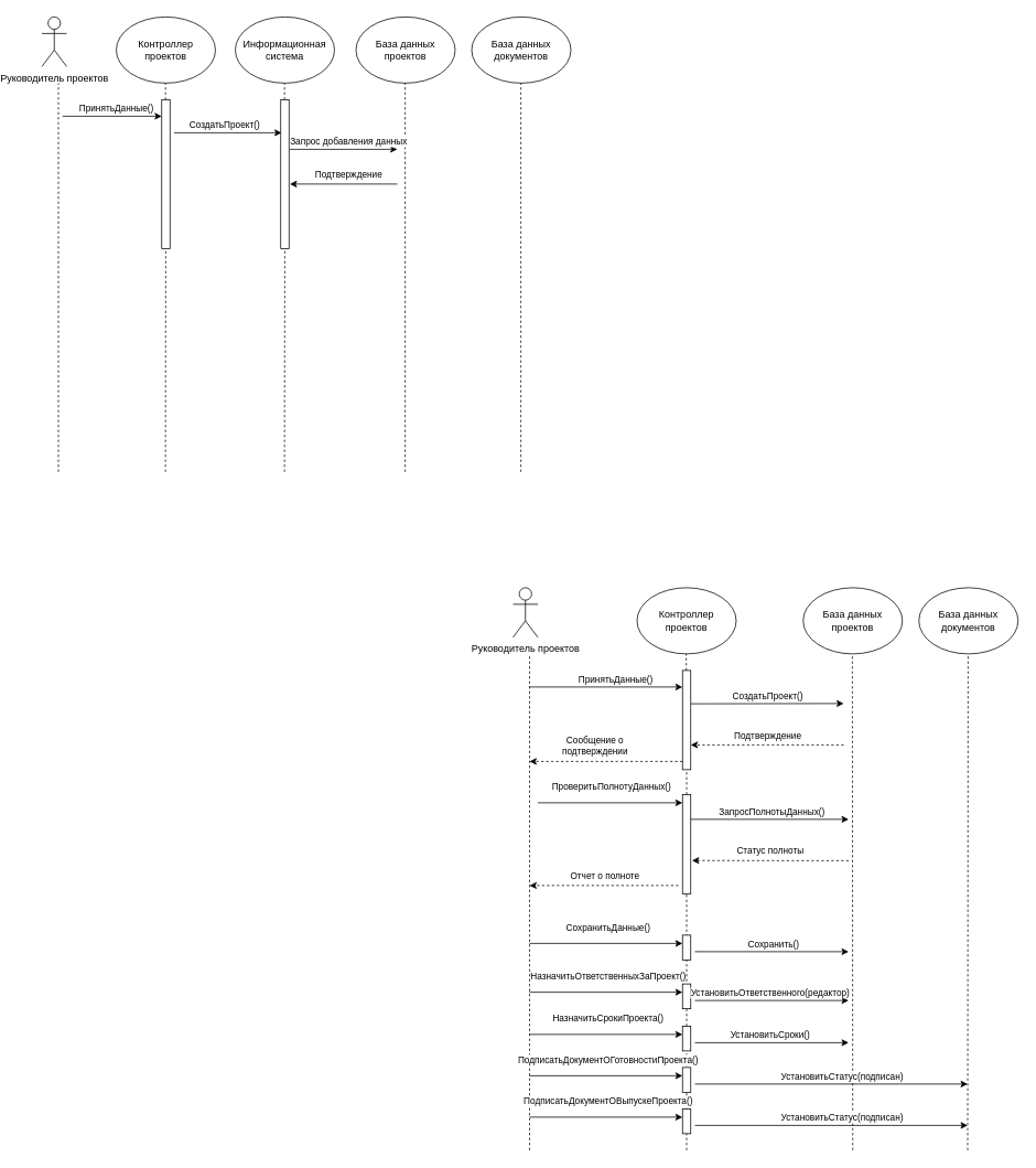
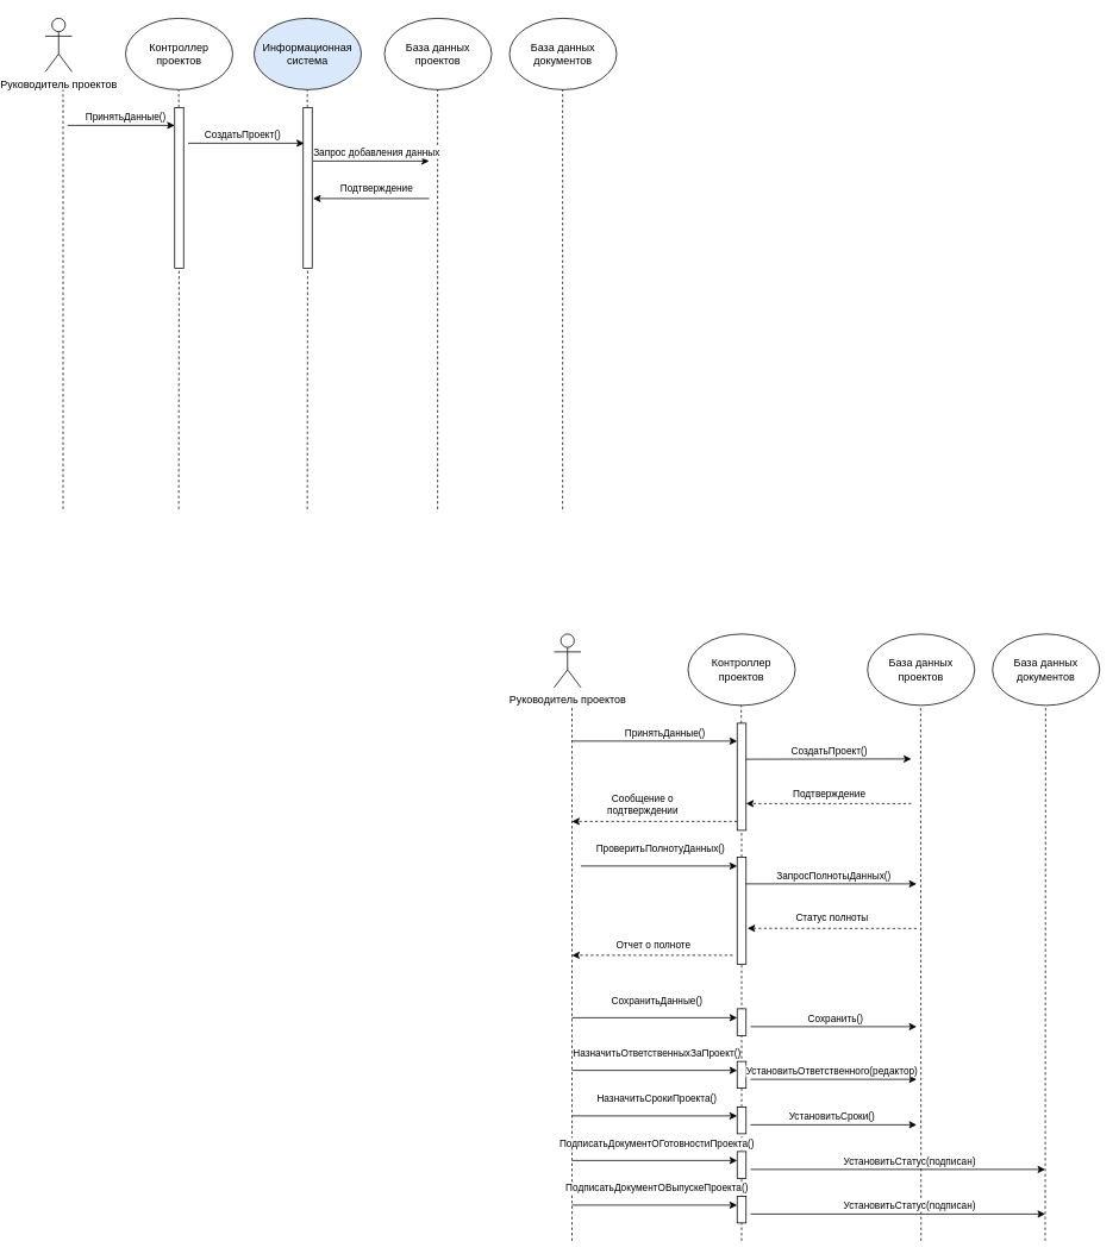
  <mxCell id="0" />
  <mxCell id="1" parent="0" />
  <mxCell id="2" value="Руководитель проектов" style="shape=umlActor;verticalLabelPosition=bottom;verticalAlign=top;html=1;outlineConnect=0;" vertex="1" parent="1"><mxGeometry x="20" width="30" height="60" as="geometry" y="20" /></mxCell>
  <mxCell id="3" value="Контроллер проектов" style="ellipse;whiteSpace=wrap;html=1;" vertex="1" parent="1"><mxGeometry x="110" width="120" height="80" as="geometry" y="20" /></mxCell>
- <mxCell id="4" value="Информационная система" style="ellipse;whiteSpace=wrap;html=1;" vertex="1" parent="1"><mxGeometry x="254" width="120" height="80" as="geometry" y="20" /></mxCell>
+ <mxCell id="4" value="Информационная система" style="ellipse;whiteSpace=wrap;html=1;fillColor=#dae8fc;" vertex="1" parent="1"><mxGeometry x="254" width="120" height="80" as="geometry" y="20" /></mxCell>
  <mxCell id="5" value="База данных проектов" style="ellipse;whiteSpace=wrap;html=1;" vertex="1" parent="1"><mxGeometry x="400" width="120" height="80" as="geometry" y="20" /></mxCell>
  <mxCell id="6" value="" style="endArrow=none;dashed=1;html=1;rounded=0;" edge="1" parent="1"><mxGeometry width="50" height="50" relative="1" as="geometry"><mxPoint x="40" y="570" as="sourcePoint" /><mxPoint x="40" y="100" as="targetPoint" /></mxGeometry></mxCell>
  <mxCell id="7" value="" style="endArrow=none;dashed=1;html=1;rounded=0;" edge="1" parent="1" source="19"><mxGeometry width="50" height="50" relative="1" as="geometry"><mxPoint x="169.5" y="570" as="sourcePoint" /><mxPoint x="169.5" y="100" as="targetPoint" /></mxGeometry></mxCell>
  <mxCell id="8" value="" style="endArrow=none;dashed=1;html=1;rounded=0;" edge="1" parent="1" source="21"><mxGeometry width="50" height="50" relative="1" as="geometry"><mxPoint x="313.5" y="570" as="sourcePoint" /><mxPoint x="313.5" y="100" as="targetPoint" /></mxGeometry></mxCell>
  <mxCell id="9" value="" style="endArrow=none;dashed=1;html=1;rounded=0;" edge="1" parent="1"><mxGeometry width="50" height="50" relative="1" as="geometry"><mxPoint x="459.5" y="570" as="sourcePoint" /><mxPoint x="459.5" y="100" as="targetPoint" /></mxGeometry></mxCell>
  <mxCell id="10" value="" style="endArrow=classic;html=1;rounded=0;" edge="1" parent="1"><mxGeometry width="50" height="50" relative="1" as="geometry"><mxPoint x="45" y="140" as="sourcePoint" /><mxPoint x="165" y="140" as="targetPoint" /></mxGeometry></mxCell>
  <mxCell id="11" value="ПринятьДанные()" style="edgeLabel;html=1;align=center;verticalAlign=middle;resizable=0;points=[];" vertex="1" connectable="0" parent="10"><mxGeometry x="0.212" relative="1" as="geometry"><mxPoint x="-9" y="-10" as="offset" /></mxGeometry></mxCell>
  <mxCell id="12" value="" style="endArrow=classic;html=1;rounded=0;" edge="1" parent="1"><mxGeometry width="50" height="50" relative="1" as="geometry"><mxPoint x="180" y="160" as="sourcePoint" /><mxPoint x="310" y="160" as="targetPoint" /></mxGeometry></mxCell>
  <mxCell id="13" value="СоздатьПроект()" style="edgeLabel;html=1;align=center;verticalAlign=middle;resizable=0;points=[];" vertex="1" connectable="0" parent="12"><mxGeometry x="0.212" relative="1" as="geometry"><mxPoint x="-19" y="-10" as="offset" /></mxGeometry></mxCell>
  <mxCell id="14" value="" style="endArrow=classic;html=1;rounded=0;" edge="1" parent="1"><mxGeometry width="50" height="50" relative="1" as="geometry"><mxPoint x="320" y="180" as="sourcePoint" /><mxPoint x="450" y="180" as="targetPoint" /></mxGeometry></mxCell>
  <mxCell id="15" value="Запрос добавления данных" style="edgeLabel;html=1;align=center;verticalAlign=middle;resizable=0;points=[];" vertex="1" connectable="0" parent="14"><mxGeometry x="0.212" relative="1" as="geometry"><mxPoint x="-9" y="-10" as="offset" /></mxGeometry></mxCell>
  <mxCell id="16" value="" style="endArrow=classic;html=1;rounded=0;" edge="1" parent="1"><mxGeometry width="50" height="50" relative="1" as="geometry"><mxPoint x="450" y="222" as="sourcePoint" /><mxPoint x="320" y="222" as="targetPoint" /></mxGeometry></mxCell>
  <mxCell id="17" value="Подтверждение" style="edgeLabel;html=1;align=center;verticalAlign=middle;resizable=0;points=[];" vertex="1" connectable="0" parent="16"><mxGeometry x="0.212" relative="1" as="geometry"><mxPoint x="19" y="-12" as="offset" /></mxGeometry></mxCell>
  <mxCell id="18" value="" style="endArrow=none;dashed=1;html=1;rounded=0;" edge="1" parent="1" target="19"><mxGeometry width="50" height="50" relative="1" as="geometry"><mxPoint x="169.5" y="570" as="sourcePoint" /><mxPoint x="169.5" y="100" as="targetPoint" /></mxGeometry></mxCell>
  <mxCell id="19" value="" style="rounded=0;whiteSpace=wrap;html=1;" vertex="1" parent="1"><mxGeometry x="165" y="120" width="10" height="180" as="geometry" /></mxCell>
  <mxCell id="20" value="" style="endArrow=none;dashed=1;html=1;rounded=0;" edge="1" parent="1" target="21"><mxGeometry width="50" height="50" relative="1" as="geometry"><mxPoint x="313.5" y="570" as="sourcePoint" /><mxPoint x="313.5" y="100" as="targetPoint" /></mxGeometry></mxCell>
  <mxCell id="21" value="" style="rounded=0;whiteSpace=wrap;html=1;" vertex="1" parent="1"><mxGeometry x="309" y="120" width="10" height="180" as="geometry" /></mxCell>
  <mxCell id="22" value="База данных документов" style="ellipse;whiteSpace=wrap;html=1;" vertex="1" parent="1"><mxGeometry x="540" width="120" height="80" as="geometry" y="20" /></mxCell>
  <mxCell id="23" value="" style="endArrow=none;dashed=1;html=1;rounded=0;" edge="1" parent="1"><mxGeometry width="50" height="50" relative="1" as="geometry"><mxPoint x="599.5" y="570" as="sourcePoint" /><mxPoint x="599.5" y="100" as="targetPoint" /></mxGeometry></mxCell>
  <mxCell id="24" value="Руководитель проектов" style="shape=umlActor;verticalLabelPosition=bottom;verticalAlign=top;html=1;outlineConnect=0;" vertex="1" parent="1"><mxGeometry x="590" y="710" width="30" height="60" as="geometry" /></mxCell>
  <mxCell id="25" value="Контроллер проектов" style="ellipse;whiteSpace=wrap;html=1;" vertex="1" parent="1"><mxGeometry x="740" y="710" width="120" height="80" as="geometry" /></mxCell>
  <mxCell id="26" value="База данных проектов" style="ellipse;whiteSpace=wrap;html=1;" vertex="1" parent="1"><mxGeometry x="941" y="710" width="120" height="80" as="geometry" /></mxCell>
  <mxCell id="27" value="" style="endArrow=none;dashed=1;html=1;rounded=0;" edge="1" parent="1"><mxGeometry width="50" height="50" relative="1" as="geometry"><mxPoint x="610" y="1390" as="sourcePoint" /><mxPoint x="610" y="790" as="targetPoint" /></mxGeometry></mxCell>
  <mxCell id="28" value="" style="endArrow=none;dashed=1;html=1;rounded=0;" edge="1" parent="1" source="37"><mxGeometry width="50" height="50" relative="1" as="geometry"><mxPoint x="799.5" y="1260" as="sourcePoint" /><mxPoint x="799.5" y="790" as="targetPoint" /></mxGeometry></mxCell>
  <mxCell id="29" value="" style="endArrow=none;dashed=1;html=1;rounded=0;" edge="1" parent="1"><mxGeometry width="50" height="50" relative="1" as="geometry"><mxPoint x="1001" y="1390" as="sourcePoint" /><mxPoint x="1000.5" y="790" as="targetPoint" /></mxGeometry></mxCell>
  <mxCell id="30" value="" style="endArrow=classic;html=1;rounded=0;" edge="1" parent="1"><mxGeometry width="50" height="50" relative="1" as="geometry"><mxPoint x="610" y="830" as="sourcePoint" /><mxPoint x="795" y="830" as="targetPoint" /></mxGeometry></mxCell>
  <mxCell id="31" value="ПринятьДанные()" style="edgeLabel;html=1;align=center;verticalAlign=middle;resizable=0;points=[];" vertex="1" connectable="0" parent="30"><mxGeometry x="0.212" relative="1" as="geometry"><mxPoint x="-9" y="-10" as="offset" /></mxGeometry></mxCell>
  <mxCell id="32" value="" style="endArrow=classic;html=1;rounded=0;exitX=0.989;exitY=0.336;exitDx=0;exitDy=0;exitPerimeter=0;" edge="1" parent="1" source="37"><mxGeometry width="50" height="50" relative="1" as="geometry"><mxPoint x="860" y="850" as="sourcePoint" /><mxPoint x="990" y="850" as="targetPoint" /></mxGeometry></mxCell>
  <mxCell id="33" value="СоздатьПроект()" style="edgeLabel;html=1;align=center;verticalAlign=middle;resizable=0;points=[];" vertex="1" connectable="0" parent="32"><mxGeometry x="0.212" relative="1" as="geometry"><mxPoint x="-19" y="-10" as="offset" /></mxGeometry></mxCell>
  <mxCell id="34" value="" style="endArrow=classic;html=1;rounded=0;dashed=1;entryX=1;entryY=0.75;entryDx=0;entryDy=0;" edge="1" parent="1" target="37"><mxGeometry width="50" height="50" relative="1" as="geometry"><mxPoint x="990" y="900" as="sourcePoint" /><mxPoint x="860" y="900" as="targetPoint" /></mxGeometry></mxCell>
  <mxCell id="35" value="Подтверждение" style="edgeLabel;html=1;align=center;verticalAlign=middle;resizable=0;points=[];" vertex="1" connectable="0" parent="34"><mxGeometry x="0.212" relative="1" as="geometry"><mxPoint x="19" y="-12" as="offset" /></mxGeometry></mxCell>
  <mxCell id="36" value="" style="endArrow=none;dashed=1;html=1;rounded=0;" edge="1" parent="1" target="37" source="43"><mxGeometry width="50" height="50" relative="1" as="geometry"><mxPoint x="799.5" y="1260" as="sourcePoint" /><mxPoint x="799.5" y="790" as="targetPoint" /></mxGeometry></mxCell>
  <mxCell id="37" value="" style="rounded=0;whiteSpace=wrap;html=1;" vertex="1" parent="1"><mxGeometry x="795" y="810" width="10" height="120" as="geometry" /></mxCell>
  <mxCell id="38" value="База данных документов" style="ellipse;whiteSpace=wrap;html=1;" vertex="1" parent="1"><mxGeometry x="1081" y="710" width="120" height="80" as="geometry" /></mxCell>
  <mxCell id="39" value="" style="endArrow=none;dashed=1;html=1;rounded=0;" edge="1" parent="1"><mxGeometry width="50" height="50" relative="1" as="geometry"><mxPoint x="1140" y="1390" as="sourcePoint" /><mxPoint x="1140.5" y="790" as="targetPoint" /></mxGeometry></mxCell>
  <mxCell id="40" value="" style="endArrow=classic;html=1;rounded=0;" edge="1" parent="1"><mxGeometry width="50" height="50" relative="1" as="geometry"><mxPoint x="620" y="970" as="sourcePoint" /><mxPoint x="795" y="970" as="targetPoint" /></mxGeometry></mxCell>
  <mxCell id="41" value="ПроверитьПолнотуДанных()" style="edgeLabel;html=1;align=center;verticalAlign=middle;resizable=0;points=[];" vertex="1" connectable="0" parent="40"><mxGeometry x="0.212" relative="1" as="geometry"><mxPoint x="-18" y="-20" as="offset" /></mxGeometry></mxCell>
  <mxCell id="42" value="" style="endArrow=none;dashed=1;html=1;rounded=0;" edge="1" parent="1" target="43"><mxGeometry width="50" height="50" relative="1" as="geometry"><mxPoint x="800" y="1390" as="sourcePoint" /><mxPoint x="800" y="930" as="targetPoint" /></mxGeometry></mxCell>
  <mxCell id="43" value="" style="rounded=0;whiteSpace=wrap;html=1;" vertex="1" parent="1"><mxGeometry x="795" y="960" width="10" height="120" as="geometry" /></mxCell>
  <mxCell id="44" value="" style="endArrow=classic;html=1;rounded=0;exitX=1;exitY=0.25;exitDx=0;exitDy=0;" edge="1" parent="1" source="43"><mxGeometry width="50" height="50" relative="1" as="geometry"><mxPoint x="866" y="990" as="sourcePoint" /><mxPoint x="996" y="990" as="targetPoint" /></mxGeometry></mxCell>
  <mxCell id="45" value="ЗапросПолнотыДанных()" style="edgeLabel;html=1;align=center;verticalAlign=middle;resizable=0;points=[];" vertex="1" connectable="0" parent="44"><mxGeometry x="0.212" relative="1" as="geometry"><mxPoint x="-19" y="-10" as="offset" /></mxGeometry></mxCell>
  <mxCell id="46" value="" style="endArrow=classic;html=1;rounded=0;dashed=1;" edge="1" parent="1"><mxGeometry width="50" height="50" relative="1" as="geometry"><mxPoint x="790" y="1070" as="sourcePoint" /><mxPoint x="610" y="1070" as="targetPoint" /></mxGeometry></mxCell>
  <mxCell id="47" value="Отчет о полноте" style="edgeLabel;html=1;align=center;verticalAlign=middle;resizable=0;points=[];" vertex="1" connectable="0" parent="46"><mxGeometry x="0.212" relative="1" as="geometry"><mxPoint x="19" y="-12" as="offset" /></mxGeometry></mxCell>
  <mxCell id="48" value="" style="endArrow=classic;html=1;rounded=0;dashed=1;entryX=1.158;entryY=0.665;entryDx=0;entryDy=0;entryPerimeter=0;" edge="1" parent="1" target="43"><mxGeometry width="50" height="50" relative="1" as="geometry"><mxPoint x="996" y="1040" as="sourcePoint" /><mxPoint x="866" y="1040" as="targetPoint" /></mxGeometry></mxCell>
  <mxCell id="49" value="Статус полноты" style="edgeLabel;html=1;align=center;verticalAlign=middle;resizable=0;points=[];" vertex="1" connectable="0" parent="48"><mxGeometry x="0.212" relative="1" as="geometry"><mxPoint x="19" y="-12" as="offset" /></mxGeometry></mxCell>
  <mxCell id="50" value="" style="endArrow=classic;html=1;rounded=0;" edge="1" parent="1"><mxGeometry width="50" height="50" relative="1" as="geometry"><mxPoint x="610" y="1140" as="sourcePoint" /><mxPoint x="795" y="1140" as="targetPoint" /></mxGeometry></mxCell>
  <mxCell id="51" value="СохранитьДанные()" style="edgeLabel;html=1;align=center;verticalAlign=middle;resizable=0;points=[];" vertex="1" connectable="0" parent="50"><mxGeometry x="0.212" relative="1" as="geometry"><mxPoint x="-18" y="-20" as="offset" /></mxGeometry></mxCell>
  <mxCell id="52" value="" style="rounded=0;whiteSpace=wrap;html=1;" vertex="1" parent="1"><mxGeometry x="795" y="1130" width="10" height="30" as="geometry" /></mxCell>
  <mxCell id="53" value="" style="endArrow=classic;html=1;rounded=0;" edge="1" parent="1"><mxGeometry width="50" height="50" relative="1" as="geometry"><mxPoint x="810" y="1150" as="sourcePoint" /><mxPoint x="996" y="1150" as="targetPoint" /></mxGeometry></mxCell>
  <mxCell id="54" value="Сохранить()" style="edgeLabel;html=1;align=center;verticalAlign=middle;resizable=0;points=[];" vertex="1" connectable="0" parent="53"><mxGeometry x="0.212" relative="1" as="geometry"><mxPoint x="-19" y="-10" as="offset" /></mxGeometry></mxCell>
  <mxCell id="55" value="" style="endArrow=classic;html=1;rounded=0;dashed=1;" edge="1" parent="1"><mxGeometry width="50" height="50" relative="1" as="geometry"><mxPoint x="795" y="920" as="sourcePoint" /><mxPoint x="610" y="920" as="targetPoint" /></mxGeometry></mxCell>
  <mxCell id="56" value="Сообщение о&lt;div&gt;подтверждении&lt;/div&gt;" style="edgeLabel;html=1;align=center;verticalAlign=middle;resizable=0;points=[];" vertex="1" connectable="0" parent="55"><mxGeometry x="0.212" relative="1" as="geometry"><mxPoint x="5" y="-20" as="offset" /></mxGeometry></mxCell>
  <mxCell id="57" value="" style="endArrow=classic;html=1;rounded=0;" edge="1" parent="1"><mxGeometry width="50" height="50" relative="1" as="geometry"><mxPoint x="610" y="1199" as="sourcePoint" /><mxPoint x="795" y="1199" as="targetPoint" /></mxGeometry></mxCell>
  <mxCell id="58" value="НазначитьОтветственныхЗаПроект()" style="edgeLabel;html=1;align=center;verticalAlign=middle;resizable=0;points=[];" vertex="1" connectable="0" parent="57"><mxGeometry x="0.212" relative="1" as="geometry"><mxPoint x="-18" y="-20" as="offset" /></mxGeometry></mxCell>
  <mxCell id="59" value="" style="rounded=0;whiteSpace=wrap;html=1;" vertex="1" parent="1"><mxGeometry x="795" y="1189" width="10" height="30" as="geometry" /></mxCell>
  <mxCell id="60" value="" style="endArrow=classic;html=1;rounded=0;" edge="1" parent="1"><mxGeometry width="50" height="50" relative="1" as="geometry"><mxPoint x="810" y="1209" as="sourcePoint" /><mxPoint x="996" y="1209" as="targetPoint" /></mxGeometry></mxCell>
  <mxCell id="61" value="УстановитьОтветственного(редактор)" style="edgeLabel;html=1;align=center;verticalAlign=middle;resizable=0;points=[];" vertex="1" connectable="0" parent="60"><mxGeometry x="0.212" relative="1" as="geometry"><mxPoint x="-23" y="-10" as="offset" /></mxGeometry></mxCell>
  <mxCell id="62" value="" style="endArrow=classic;html=1;rounded=0;" edge="1" parent="1"><mxGeometry width="50" height="50" relative="1" as="geometry"><mxPoint x="610" y="1250" as="sourcePoint" /><mxPoint x="795" y="1250" as="targetPoint" /></mxGeometry></mxCell>
  <mxCell id="63" value="НазначитьСрокиПроекта()" style="edgeLabel;html=1;align=center;verticalAlign=middle;resizable=0;points=[];" vertex="1" connectable="0" parent="62"><mxGeometry x="0.212" relative="1" as="geometry"><mxPoint x="-18" y="-20" as="offset" /></mxGeometry></mxCell>
  <mxCell id="64" value="" style="rounded=0;whiteSpace=wrap;html=1;" vertex="1" parent="1"><mxGeometry x="795" y="1240" width="10" height="30" as="geometry" /></mxCell>
  <mxCell id="65" value="" style="endArrow=classic;html=1;rounded=0;" edge="1" parent="1"><mxGeometry width="50" height="50" relative="1" as="geometry"><mxPoint x="810" y="1260" as="sourcePoint" /><mxPoint x="996" y="1260" as="targetPoint" /></mxGeometry></mxCell>
  <mxCell id="66" value="УстановитьСроки()" style="edgeLabel;html=1;align=center;verticalAlign=middle;resizable=0;points=[];" vertex="1" connectable="0" parent="65"><mxGeometry x="0.212" relative="1" as="geometry"><mxPoint x="-23" y="-10" as="offset" /></mxGeometry></mxCell>
  <mxCell id="67" value="" style="endArrow=classic;html=1;rounded=0;" edge="1" parent="1"><mxGeometry width="50" height="50" relative="1" as="geometry"><mxPoint x="610" y="1300" as="sourcePoint" /><mxPoint x="795" y="1300" as="targetPoint" /></mxGeometry></mxCell>
  <mxCell id="68" value="ПодписатьДокументОГотовностиПроекта()" style="edgeLabel;html=1;align=center;verticalAlign=middle;resizable=0;points=[];" vertex="1" connectable="0" parent="67"><mxGeometry x="0.212" relative="1" as="geometry"><mxPoint x="-18" y="-20" as="offset" /></mxGeometry></mxCell>
  <mxCell id="69" value="" style="rounded=0;whiteSpace=wrap;html=1;" vertex="1" parent="1"><mxGeometry x="795" y="1290" width="10" height="30" as="geometry" /></mxCell>
  <mxCell id="70" value="" style="endArrow=classic;html=1;rounded=0;" edge="1" parent="1"><mxGeometry width="50" height="50" relative="1" as="geometry"><mxPoint x="810" y="1310" as="sourcePoint" /><mxPoint x="1140" y="1310" as="targetPoint" /></mxGeometry></mxCell>
  <mxCell id="71" value="УстановитьСтатус(подписан)" style="edgeLabel;html=1;align=center;verticalAlign=middle;resizable=0;points=[];" vertex="1" connectable="0" parent="70"><mxGeometry x="0.212" relative="1" as="geometry"><mxPoint x="-23" y="-10" as="offset" /></mxGeometry></mxCell>
  <mxCell id="72" value="" style="endArrow=classic;html=1;rounded=0;" edge="1" parent="1"><mxGeometry width="50" height="50" relative="1" as="geometry"><mxPoint x="610" y="1350" as="sourcePoint" /><mxPoint x="795" y="1350" as="targetPoint" /></mxGeometry></mxCell>
  <mxCell id="73" value="ПодписатьДокументОВыпускеПроекта()" style="edgeLabel;html=1;align=center;verticalAlign=middle;resizable=0;points=[];" vertex="1" connectable="0" parent="72"><mxGeometry x="0.212" relative="1" as="geometry"><mxPoint x="-18" y="-20" as="offset" /></mxGeometry></mxCell>
  <mxCell id="74" value="" style="rounded=0;whiteSpace=wrap;html=1;" vertex="1" parent="1"><mxGeometry x="795" y="1340" width="10" height="30" as="geometry" /></mxCell>
  <mxCell id="75" value="" style="endArrow=classic;html=1;rounded=0;" edge="1" parent="1"><mxGeometry width="50" height="50" relative="1" as="geometry"><mxPoint x="810" y="1360" as="sourcePoint" /><mxPoint x="1140" y="1360" as="targetPoint" /></mxGeometry></mxCell>
  <mxCell id="76" value="УстановитьСтатус(подписан)" style="edgeLabel;html=1;align=center;verticalAlign=middle;resizable=0;points=[];" vertex="1" connectable="0" parent="75"><mxGeometry x="0.212" relative="1" as="geometry"><mxPoint x="-23" y="-10" as="offset" /></mxGeometry></mxCell>
